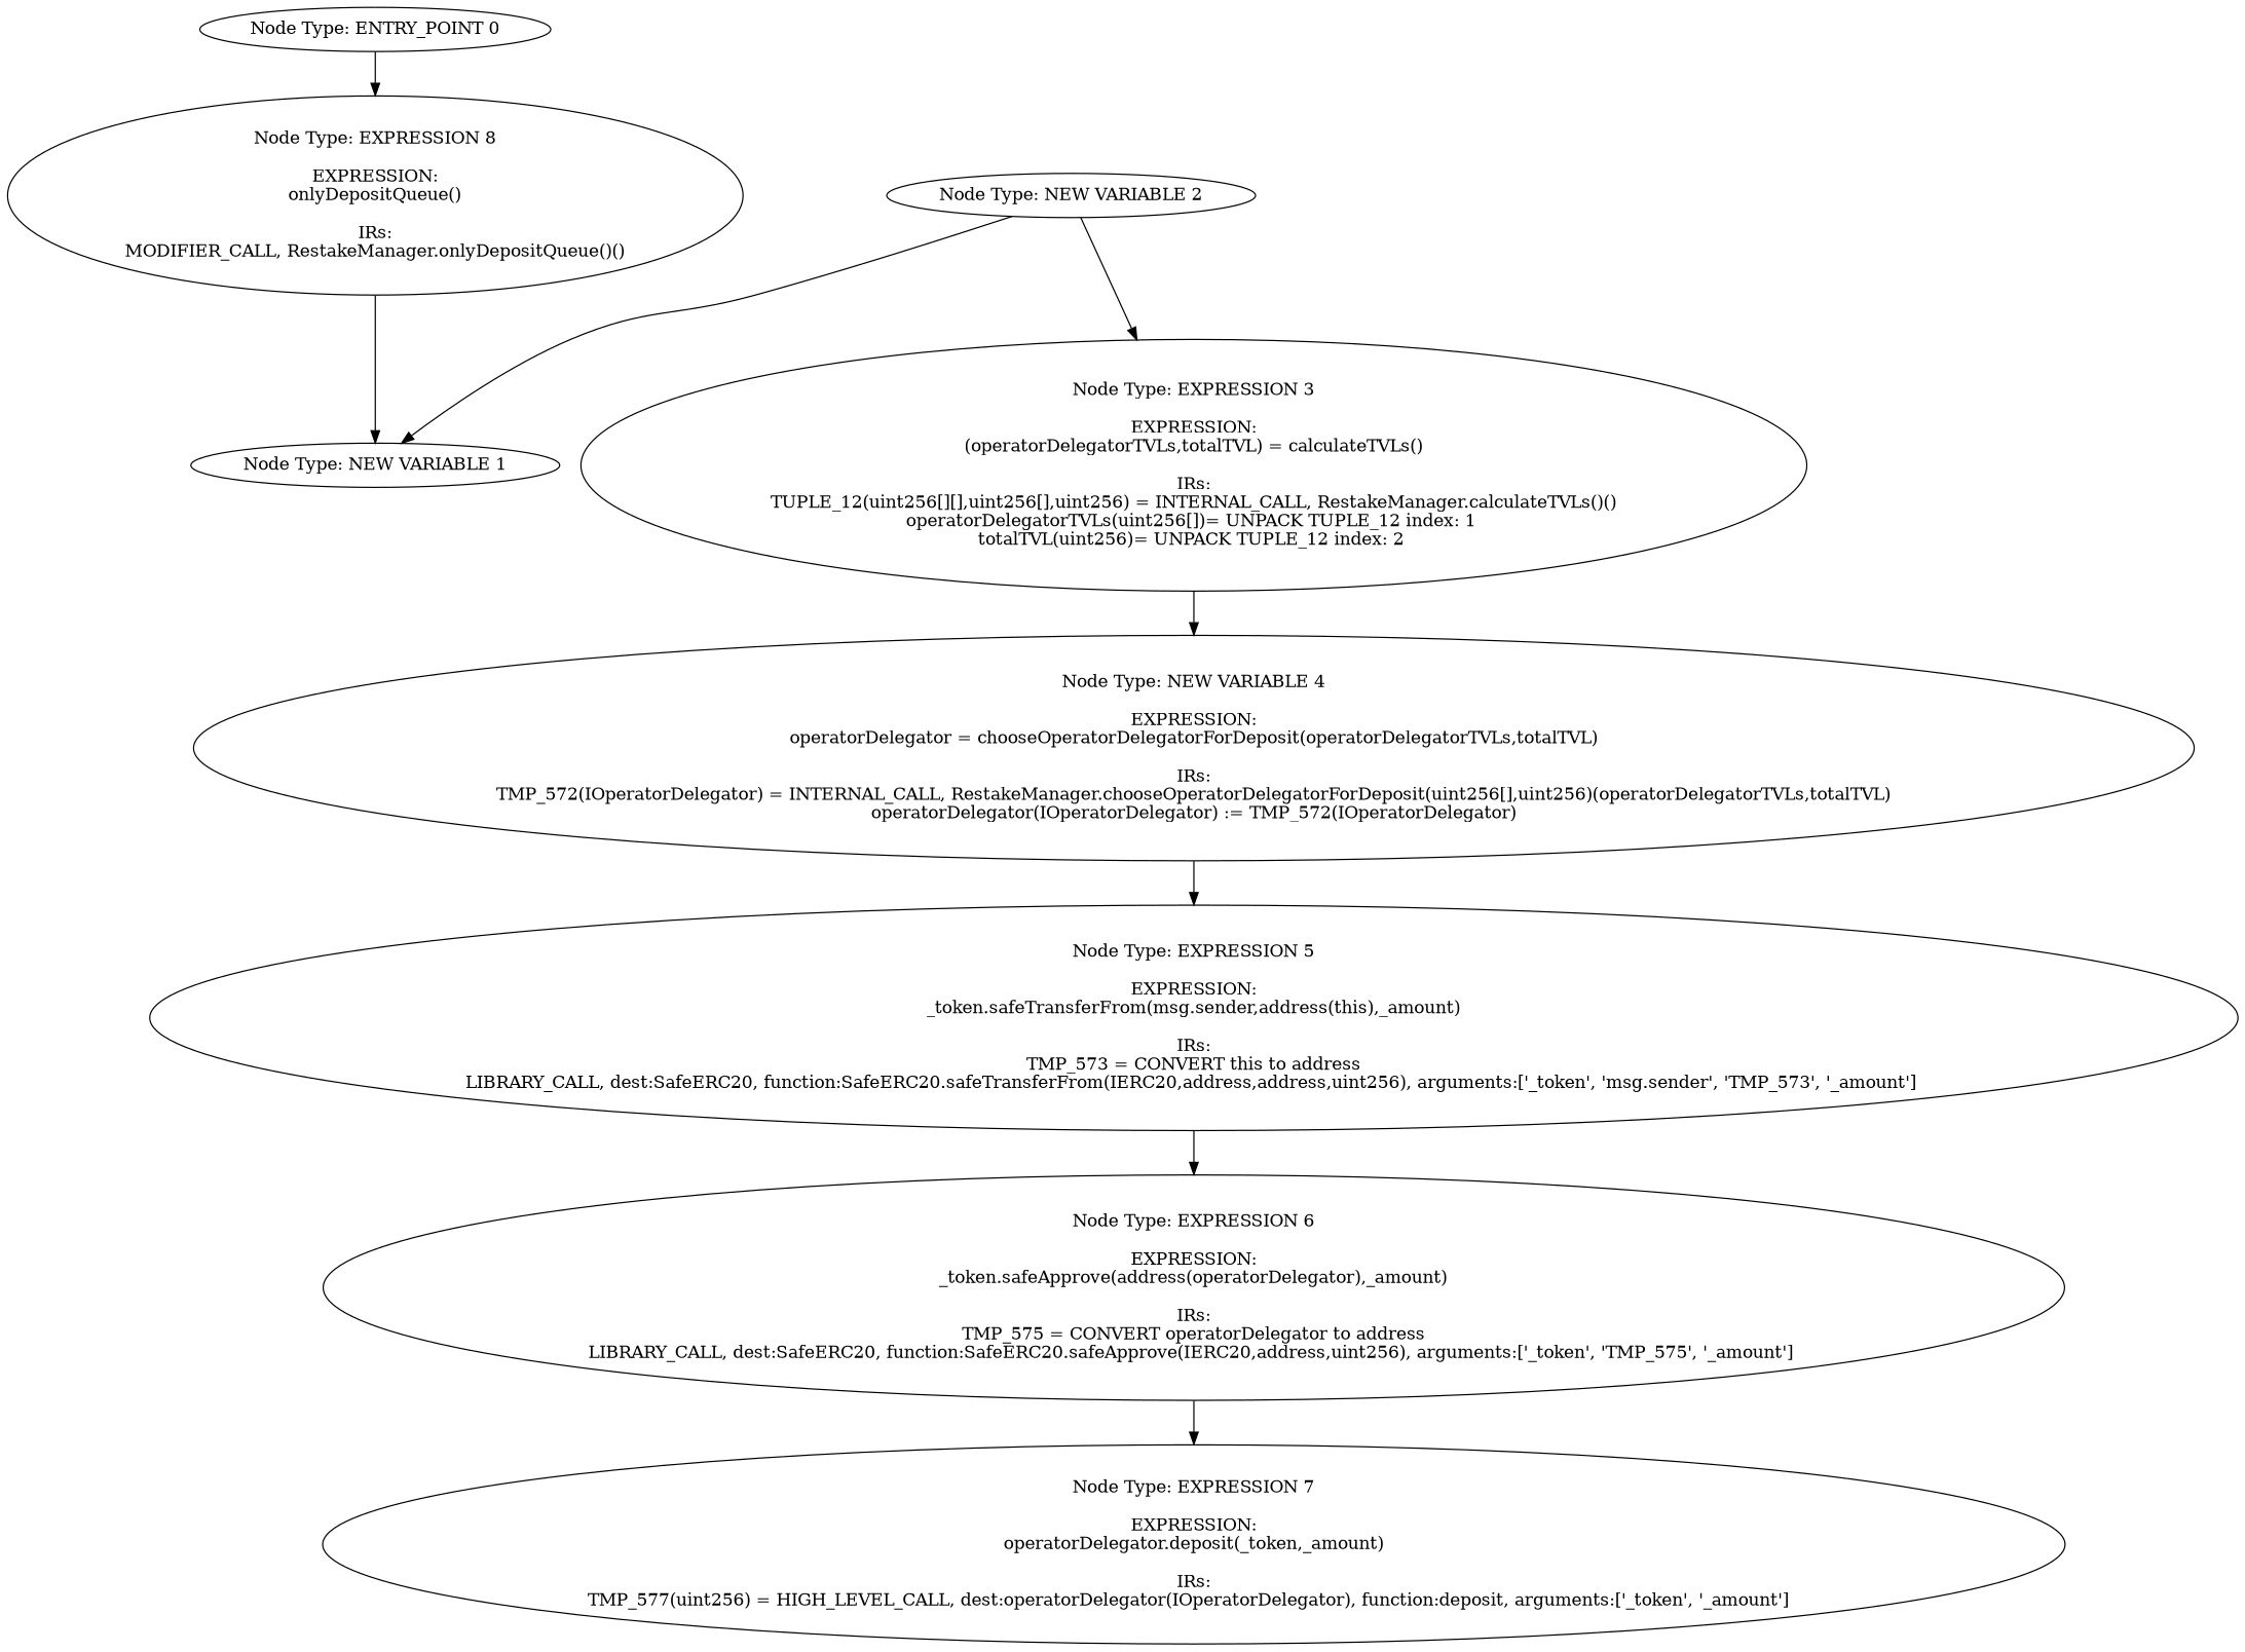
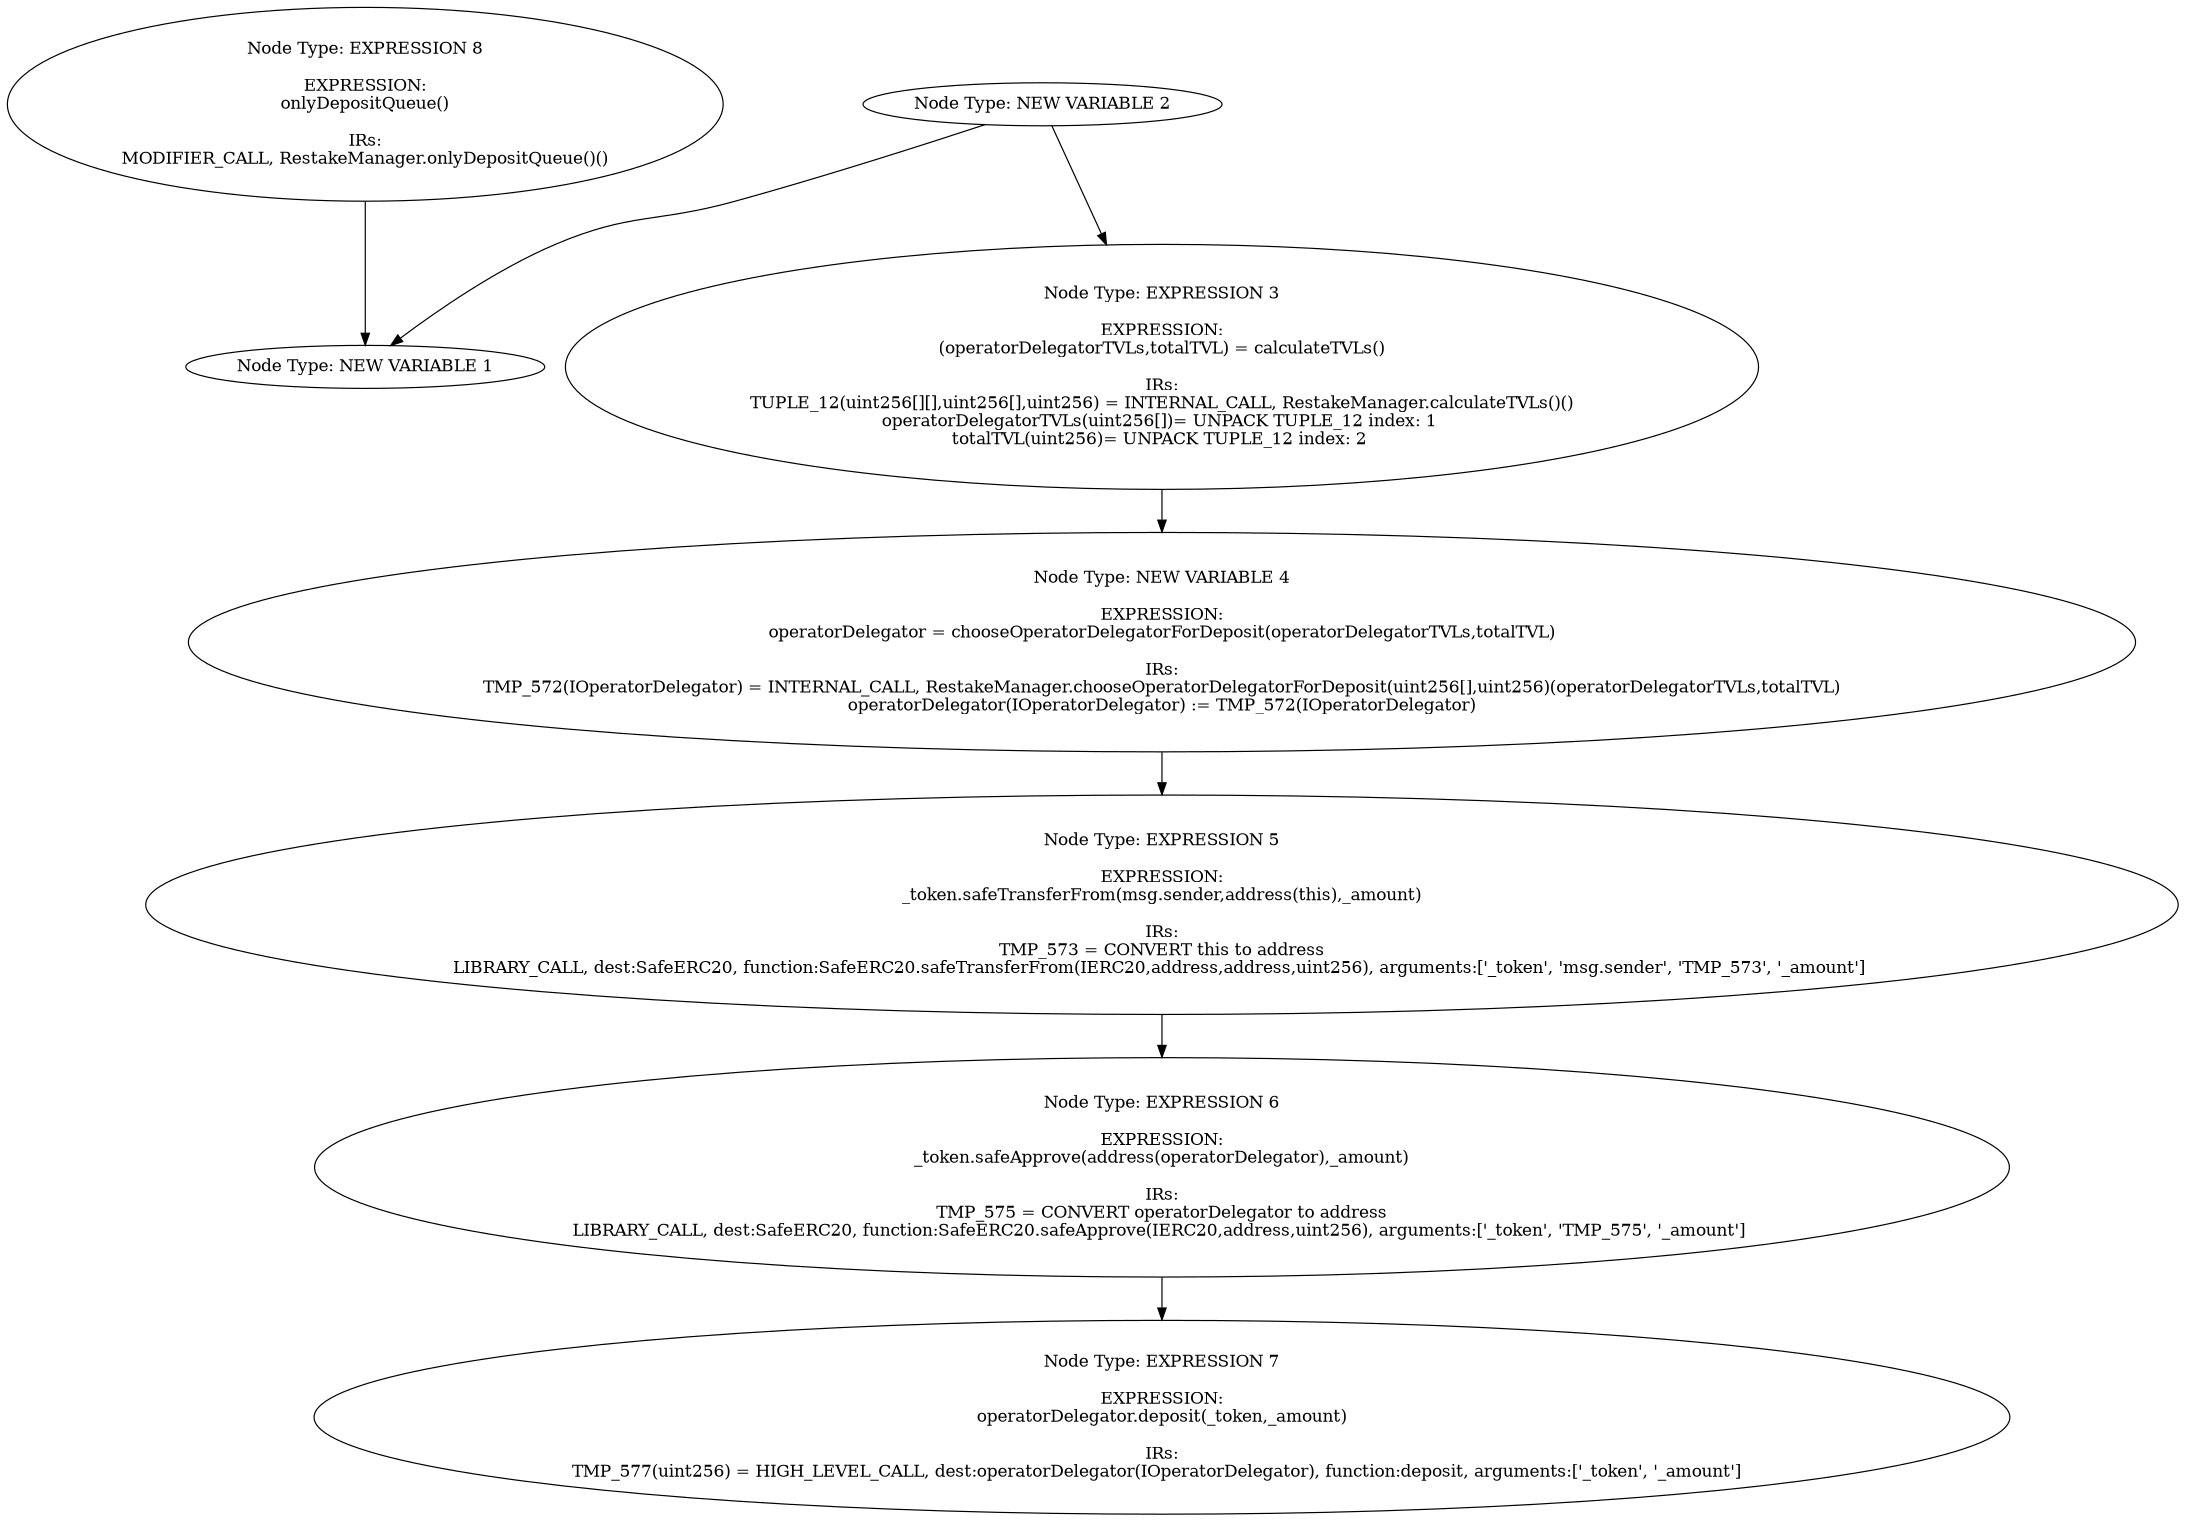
  digraph {
-   n1 [label="Node Type: ENTRY_POINT 0\n"]
    n2 [label="Node Type: EXPRESSION 8\n\nEXPRESSION:\nonlyDepositQueue()\n\nIRs:\nMODIFIER_CALL, RestakeManager.onlyDepositQueue()()"]
    n3 [label="Node Type: NEW VARIABLE 1\n"]
    n4 [label="Node Type: NEW VARIABLE 2\n"]
    n5 [label="Node Type: EXPRESSION 3\n\nEXPRESSION:\n(operatorDelegatorTVLs,totalTVL) = calculateTVLs()\n\nIRs:\nTUPLE_12(uint256[][],uint256[],uint256) = INTERNAL_CALL, RestakeManager.calculateTVLs()()\noperatorDelegatorTVLs(uint256[])= UNPACK TUPLE_12 index: 1 \ntotalTVL(uint256)= UNPACK TUPLE_12 index: 2 "]
    n6 [label="Node Type: NEW VARIABLE 4\n\nEXPRESSION:\noperatorDelegator = chooseOperatorDelegatorForDeposit(operatorDelegatorTVLs,totalTVL)\n\nIRs:\nTMP_572(IOperatorDelegator) = INTERNAL_CALL, RestakeManager.chooseOperatorDelegatorForDeposit(uint256[],uint256)(operatorDelegatorTVLs,totalTVL)\noperatorDelegator(IOperatorDelegator) := TMP_572(IOperatorDelegator)"]
    n7 [label="Node Type: EXPRESSION 5\n\nEXPRESSION:\n_token.safeTransferFrom(msg.sender,address(this),_amount)\n\nIRs:\nTMP_573 = CONVERT this to address\nLIBRARY_CALL, dest:SafeERC20, function:SafeERC20.safeTransferFrom(IERC20,address,address,uint256), arguments:['_token', 'msg.sender', 'TMP_573', '_amount'] "]
    n8 [label="Node Type: EXPRESSION 6\n\nEXPRESSION:\n_token.safeApprove(address(operatorDelegator),_amount)\n\nIRs:\nTMP_575 = CONVERT operatorDelegator to address\nLIBRARY_CALL, dest:SafeERC20, function:SafeERC20.safeApprove(IERC20,address,uint256), arguments:['_token', 'TMP_575', '_amount'] "]
    n9 [label="Node Type: EXPRESSION 7\n\nEXPRESSION:\noperatorDelegator.deposit(_token,_amount)\n\nIRs:\nTMP_577(uint256) = HIGH_LEVEL_CALL, dest:operatorDelegator(IOperatorDelegator), function:deposit, arguments:['_token', '_amount']  "]
-   n1 -> n2
    n2 -> n3
    n4 -> n3
    n4 -> n5
    n5 -> n6
    n6 -> n7
    n7 -> n8
    n8 -> n9
  }
